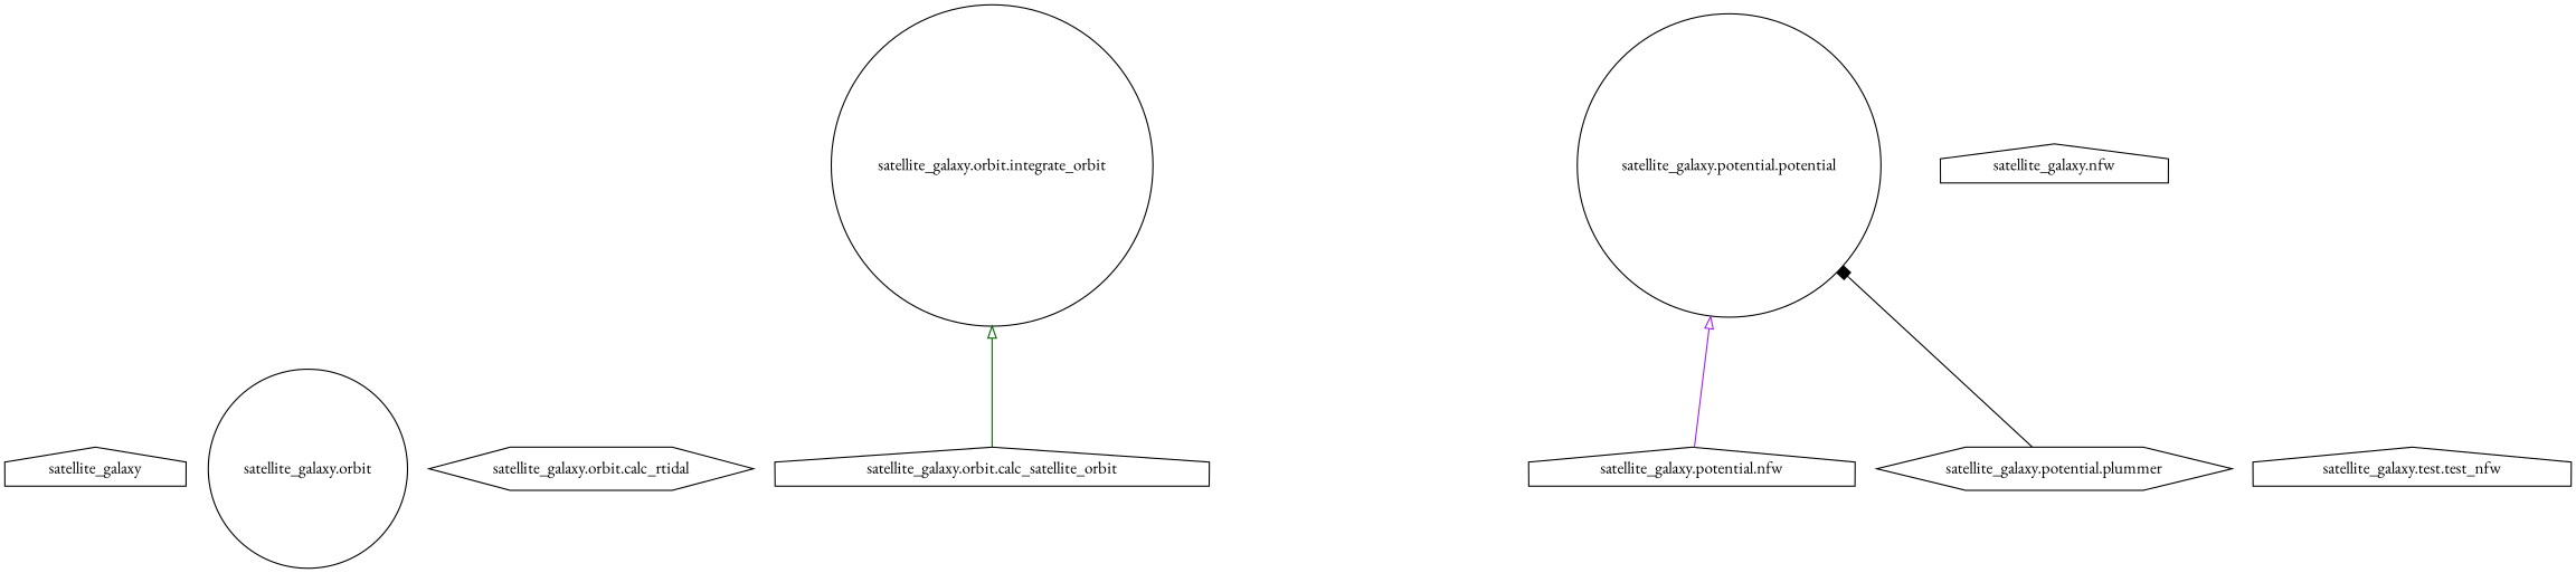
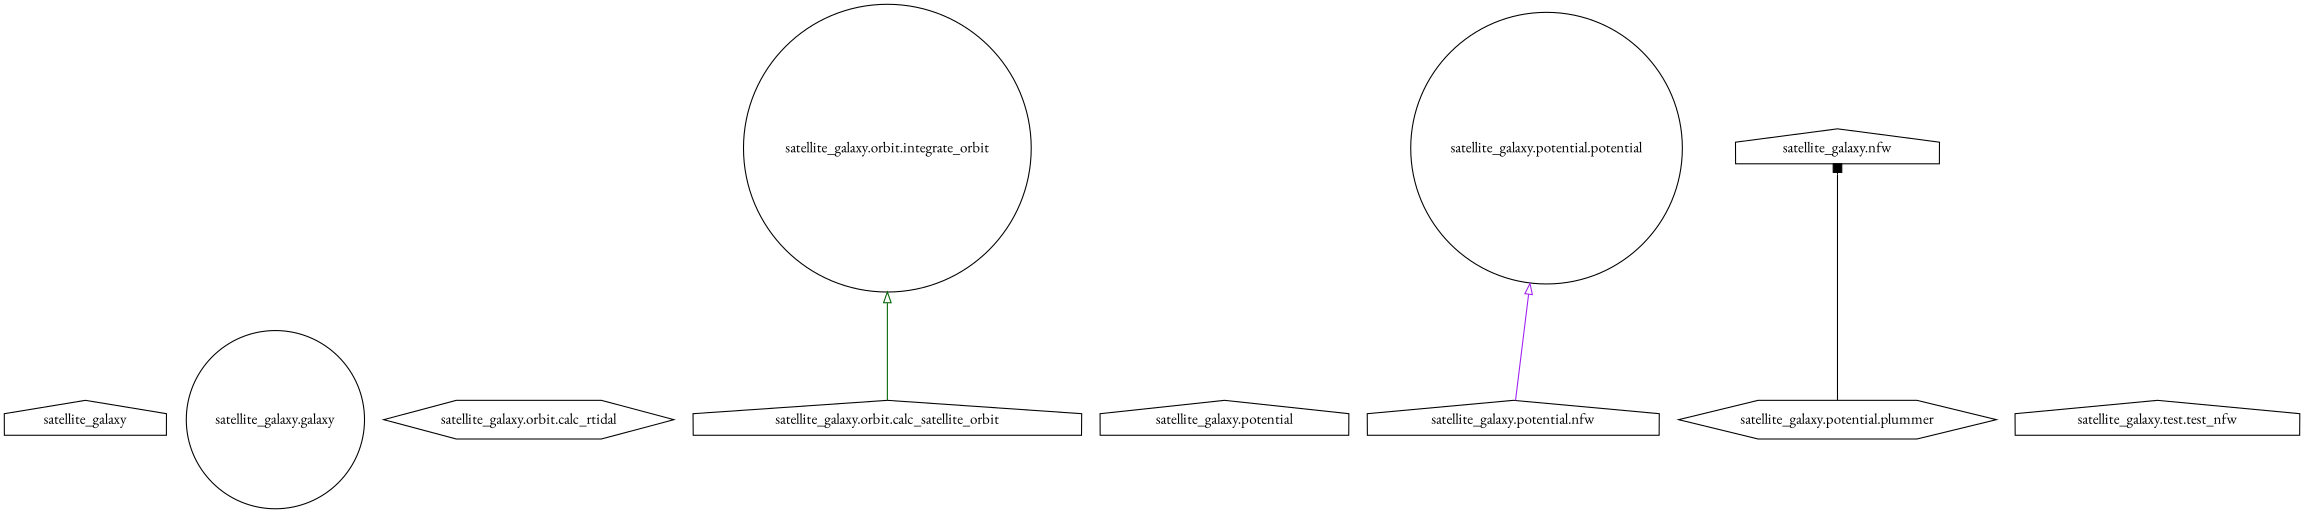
  digraph {
    fontname="EB Garamond"
    rankdir=BT
    node [color=black fontname="EB Garamond" shape=house style=solid]
    edge [arrowhead=onormal arrowtail=none fontname="EB Garamond"]
    n1 [label=satellite_galaxy]
-   n2 [label="satellite_galaxy.orbit" shape=circle]
+   n2 [label="satellite_galaxy.galaxy" shape=circle]
    n3 [label="satellite_galaxy.orbit.calc_rtidal" shape=hexagon]
    n4 [label="satellite_galaxy.orbit.calc_satellite_orbit"]
    n5 [label="satellite_galaxy.orbit.integrate_orbit" shape=circle]
+   n6 [label="satellite_galaxy.potential"]
    n7 [label="satellite_galaxy.potential.nfw"]
    n8 [label="satellite_galaxy.potential.potential" shape=circle]
    n9 [label="satellite_galaxy.potential.plummer" shape=hexagon]
    n10 [label="satellite_galaxy.nfw"]
    n11 [label="satellite_galaxy.test.test_nfw"]
    n4 -> n5 [color=darkgreen]
    n7 -> n8 [color=purple]
-   n9 -> n8 [arrowhead=box color=black]
+   n9 -> n10 [arrowhead=box color=black]
  }
